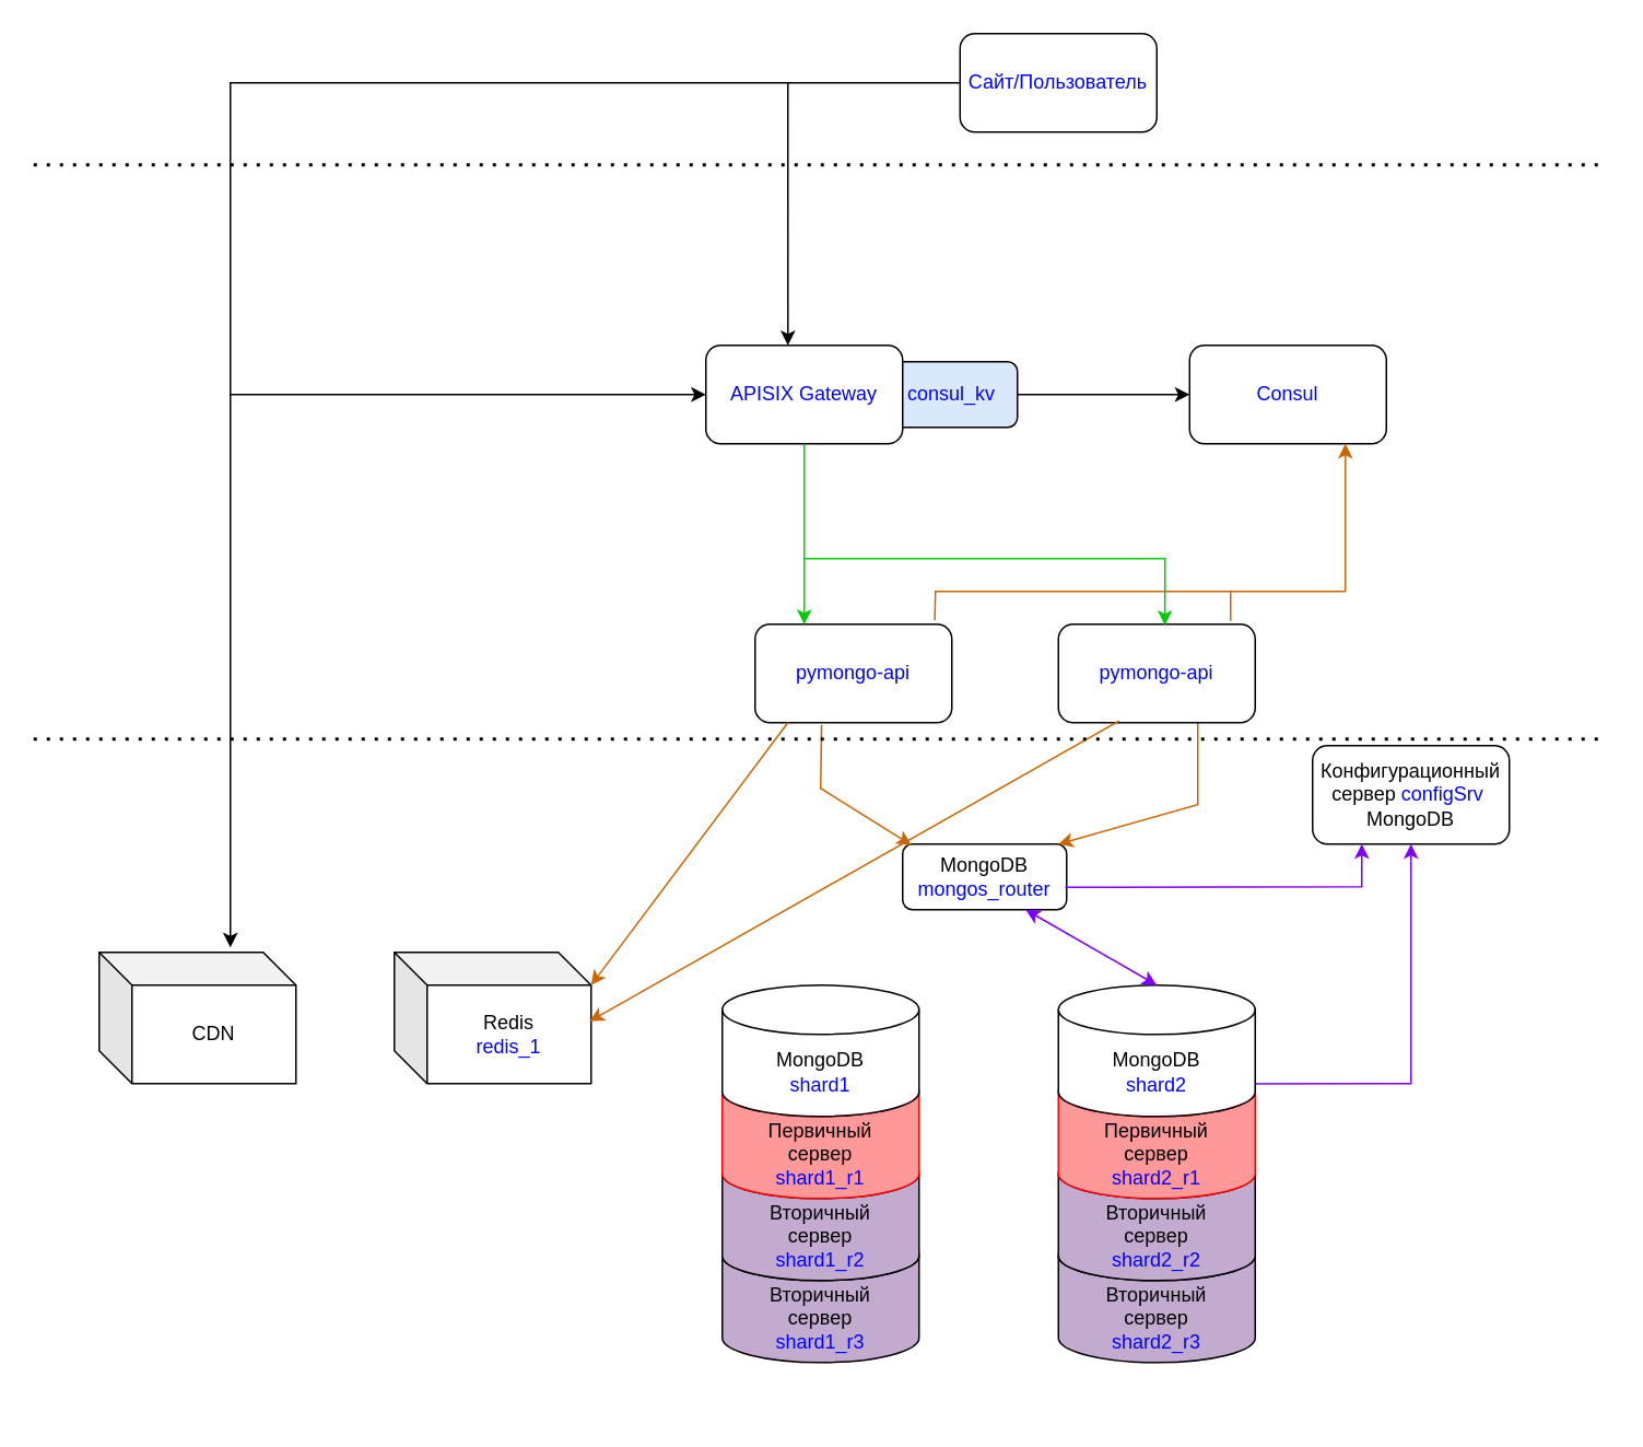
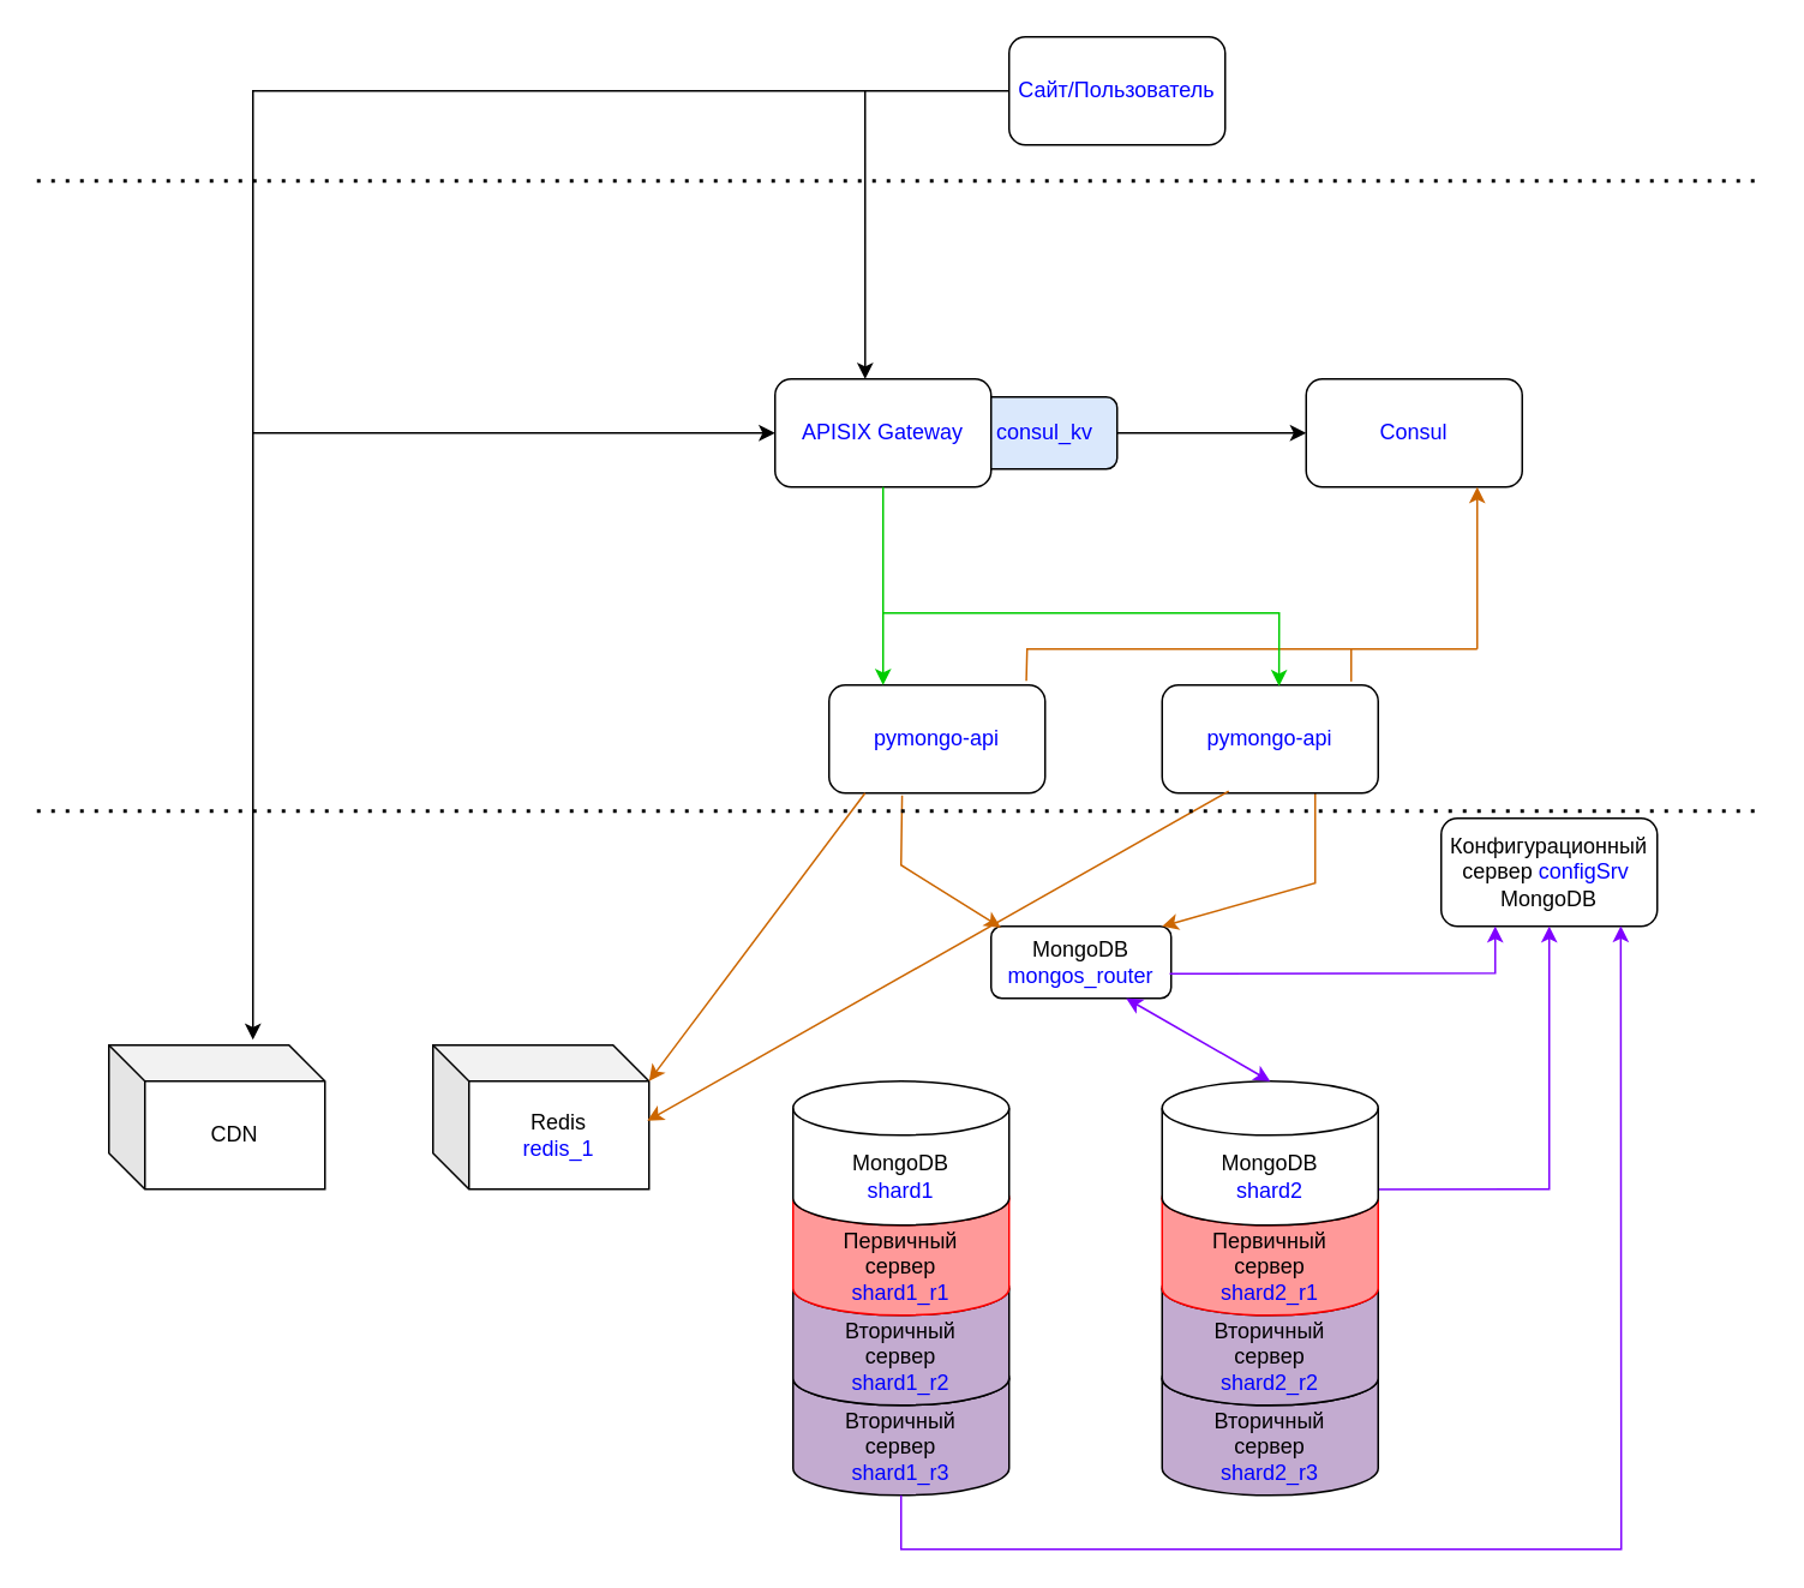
  <mxCell id="0" />
  <mxCell id="1" parent="0" />
  <mxCell id="2" value="&lt;font color=&quot;#0000ff&quot;&gt;consul_kv&lt;/font&gt;" style="rounded=1;whiteSpace=wrap;html=1;fillColor=#dae8fc;" vertex="1" parent="1"><mxGeometry x="540" y="220" width="80" height="40" as="geometry" /></mxCell>
  <mxCell id="3" value="Вторичный&lt;div&gt;сервер&lt;/div&gt;&lt;div&gt;&lt;span style=&quot;color: rgb(0, 0, 255);&quot;&gt;shard2_r3&lt;/span&gt;&lt;/div&gt;" style="shape=cylinder3;whiteSpace=wrap;html=1;boundedLbl=1;backgroundOutline=1;size=15;fillColor=#C3ABD0;" parent="1" vertex="1"><mxGeometry x="645" y="750" width="120" height="80" as="geometry" /></mxCell>
  <mxCell id="4" value="Вторичный&lt;div&gt;сервер&lt;/div&gt;&lt;div&gt;&lt;span style=&quot;color: rgb(0, 0, 255);&quot;&gt;shard2_r2&lt;/span&gt;&lt;/div&gt;" style="shape=cylinder3;whiteSpace=wrap;html=1;boundedLbl=1;backgroundOutline=1;size=15;fillColor=#C3ABD0;" parent="1" vertex="1"><mxGeometry x="645" y="700" width="120" height="80" as="geometry" /></mxCell>
  <mxCell id="5" value="Вторичный&lt;div&gt;сервер&lt;/div&gt;&lt;div&gt;&lt;font color=&quot;#0000ff&quot;&gt;shard1_r3&lt;/font&gt;&lt;/div&gt;" style="shape=cylinder3;whiteSpace=wrap;html=1;boundedLbl=1;backgroundOutline=1;size=15;fillColor=#C3ABD0;" parent="1" vertex="1"><mxGeometry x="440" y="750" width="120" height="80" as="geometry" /></mxCell>
  <mxCell id="6" value="Вторичный&lt;div&gt;сервер&lt;/div&gt;&lt;div&gt;&lt;font color=&quot;#0000ff&quot;&gt;shard1_r2&lt;/font&gt;&lt;/div&gt;" style="shape=cylinder3;whiteSpace=wrap;html=1;boundedLbl=1;backgroundOutline=1;size=15;fillColor=#C3ABD0;" parent="1" vertex="1"><mxGeometry x="440" y="700" width="120" height="80" as="geometry" /></mxCell>
  <mxCell id="7" value="Первичный&lt;div&gt;сервер&lt;/div&gt;&lt;div&gt;&lt;font color=&quot;#0000ff&quot;&gt;shard2_r1&lt;/font&gt;&lt;/div&gt;" style="shape=cylinder3;whiteSpace=wrap;html=1;boundedLbl=1;backgroundOutline=1;size=15;strokeColor=#FF0000;fillColor=#FF9999;" parent="1" vertex="1"><mxGeometry x="645" y="650" width="120" height="80" as="geometry" /></mxCell>
  <mxCell id="8" value="Первичный&lt;div&gt;сервер&lt;br&gt;&lt;font color=&quot;#0000ff&quot;&gt;shard1_r1&lt;/font&gt;&lt;/div&gt;" style="shape=cylinder3;whiteSpace=wrap;html=1;boundedLbl=1;backgroundOutline=1;size=15;strokeColor=#FF0000;fillColor=#FF9999;" parent="1" vertex="1"><mxGeometry x="440" y="650" width="120" height="80" as="geometry" /></mxCell>
  <mxCell id="9" value="MongoDB&lt;div&gt;&lt;font color=&quot;#0000ff&quot;&gt;shard1&lt;/font&gt;&lt;/div&gt;" style="shape=cylinder3;whiteSpace=wrap;html=1;boundedLbl=1;backgroundOutline=1;size=15;" parent="1" vertex="1"><mxGeometry x="440" y="600" width="120" height="80" as="geometry" /></mxCell>
  <mxCell id="10" value="&lt;div&gt;MongoDB&lt;/div&gt;&lt;div&gt;&lt;font color=&quot;#0000ff&quot;&gt;mongos_router&lt;/font&gt;&lt;/div&gt;" style="rounded=1;whiteSpace=wrap;html=1;" parent="1" vertex="1"><mxGeometry x="550" y="514" width="100" height="40" as="geometry" /></mxCell>
  <mxCell id="11" value="Конфигурационный сервер &lt;font color=&quot;#0000ff&quot;&gt;configSrv&lt;/font&gt;&amp;nbsp;&lt;div&gt;MongoDB&lt;/div&gt;" style="rounded=1;whiteSpace=wrap;html=1;" parent="1" vertex="1"><mxGeometry x="800" y="454" width="120" height="60" as="geometry" /></mxCell>
  <mxCell id="12" value="" style="endArrow=classic;html=1;rounded=0;exitX=0.75;exitY=1;exitDx=0;exitDy=0;entryX=1;entryY=0;entryDx=0;entryDy=0;strokeColor=#CC6600;" parent="1" edge="1"><mxGeometry width="50" height="50" relative="1" as="geometry"><mxPoint x="730" y="440" as="sourcePoint" /><mxPoint x="645" y="514" as="targetPoint" /><Array as="points"><mxPoint x="730" y="490" /></Array></mxGeometry></mxCell>
  <mxCell id="13" value="" style="endArrow=classic;html=1;rounded=0;entryX=0.5;entryY=1;entryDx=0;entryDy=0;exitX=1.043;exitY=0.753;exitDx=0;exitDy=0;exitPerimeter=0;strokeColor=#7F00FF;" parent="1" target="11" edge="1"><mxGeometry width="50" height="50" relative="1" as="geometry"><mxPoint x="727.58" y="660.24" as="sourcePoint" /><mxPoint x="660" y="580" as="targetPoint" /><Array as="points"><mxPoint x="860" y="660" /></Array></mxGeometry></mxCell>
  <mxCell id="14" value="MongoDB&lt;div&gt;&lt;span style=&quot;background-color: initial;&quot;&gt;&lt;font color=&quot;#0000ff&quot;&gt;shard2&lt;/font&gt;&lt;/span&gt;&lt;/div&gt;" style="shape=cylinder3;whiteSpace=wrap;html=1;boundedLbl=1;backgroundOutline=1;size=15;" parent="1" vertex="1"><mxGeometry x="645" y="600" width="120" height="80" as="geometry" /></mxCell>
  <mxCell id="15" value="&lt;font color=&quot;#0000ff&quot;&gt;pymongo-api&lt;/font&gt;" style="rounded=1;whiteSpace=wrap;html=1;" parent="1" vertex="1"><mxGeometry x="645" y="380" width="120" height="60" as="geometry" /></mxCell>
  <mxCell id="16" value="" style="endArrow=classic;startArrow=classic;html=1;rounded=0;exitX=0.5;exitY=0;exitDx=0;exitDy=0;exitPerimeter=0;entryX=0.75;entryY=1;entryDx=0;entryDy=0;strokeColor=#7F00FF;" parent="1" source="14" target="10" edge="1"><mxGeometry width="50" height="50" relative="1" as="geometry"><mxPoint x="460" y="520" as="sourcePoint" /><mxPoint x="510" y="470" as="targetPoint" /></mxGeometry></mxCell>
  <mxCell id="17" value="" style="endArrow=classic;html=1;rounded=0;entryX=0.25;entryY=1;entryDx=0;entryDy=0;exitX=0.992;exitY=0.659;exitDx=0;exitDy=0;exitPerimeter=0;strokeColor=#7F00FF;" parent="1" source="10" target="11" edge="1"><mxGeometry width="50" height="50" relative="1" as="geometry"><mxPoint x="460" y="520" as="sourcePoint" /><mxPoint x="780" y="470" as="targetPoint" /><Array as="points"><mxPoint x="830" y="540" /></Array></mxGeometry></mxCell>
  <mxCell id="18" value="Redis&lt;br&gt;&lt;font color=&quot;#0000ff&quot;&gt;redis_1&lt;/font&gt;" style="shape=cube;whiteSpace=wrap;html=1;boundedLbl=1;backgroundOutline=1;darkOpacity=0.05;darkOpacity2=0.1;" vertex="1" parent="1"><mxGeometry x="240" y="580" width="120" height="80" as="geometry" /></mxCell>
  <mxCell id="19" value="" style="endArrow=classic;html=1;rounded=0;exitX=0.308;exitY=0.983;exitDx=0;exitDy=0;exitPerimeter=0;entryX=0.992;entryY=0.525;entryDx=0;entryDy=0;entryPerimeter=0;strokeColor=#CC6600;" edge="1" parent="1" source="15" target="18"><mxGeometry width="50" height="50" relative="1" as="geometry"><mxPoint x="340" y="650" as="sourcePoint" /><mxPoint x="390" y="600" as="targetPoint" /></mxGeometry></mxCell>
+ <mxCell id="20" value="" style="endArrow=classic;html=1;rounded=0;exitX=0.5;exitY=1;exitDx=0;exitDy=0;exitPerimeter=0;entryX=0.831;entryY=0.997;entryDx=0;entryDy=0;entryPerimeter=0;strokeColor=#7F00FF;" edge="1" parent="1" source="5" target="11"><mxGeometry width="50" height="50" relative="1" as="geometry"><mxPoint x="670" y="670" as="sourcePoint" /><mxPoint x="899" y="511" as="targetPoint" /><Array as="points"><mxPoint x="500" y="860" /><mxPoint x="900" y="860" /></Array></mxGeometry></mxCell>
  <mxCell id="21" value="&lt;font color=&quot;#0000ff&quot;&gt;pymongo-api&lt;/font&gt;" style="rounded=1;whiteSpace=wrap;html=1;" vertex="1" parent="1"><mxGeometry x="460" y="380" width="120" height="60" as="geometry" /></mxCell>
  <mxCell id="22" value="" style="endArrow=classic;html=1;rounded=0;exitX=0.338;exitY=1.022;exitDx=0;exitDy=0;entryX=0.054;entryY=0.017;entryDx=0;entryDy=0;exitPerimeter=0;entryPerimeter=0;strokeColor=#CC6600;" edge="1" parent="1" source="21" target="10"><mxGeometry width="50" height="50" relative="1" as="geometry"><mxPoint x="745" y="450" as="sourcePoint" /><mxPoint x="660" y="524" as="targetPoint" /><Array as="points"><mxPoint x="500" y="480" /></Array></mxGeometry></mxCell>
  <mxCell id="23" value="" style="endArrow=classic;html=1;rounded=0;entryX=0;entryY=0;entryDx=120.0;entryDy=20;entryPerimeter=0;strokeColor=#CC6600;" edge="1" parent="1" target="18"><mxGeometry width="50" height="50" relative="1" as="geometry"><mxPoint x="480" y="440" as="sourcePoint" /><mxPoint x="369" y="632" as="targetPoint" /></mxGeometry></mxCell>
  <mxCell id="24" value="&lt;font color=&quot;#0000ff&quot;&gt;APISIX Gateway&lt;/font&gt;" style="rounded=1;whiteSpace=wrap;html=1;" vertex="1" parent="1"><mxGeometry x="430" y="210" width="120" height="60" as="geometry" /></mxCell>
  <mxCell id="25" value="&lt;font color=&quot;#0000ff&quot;&gt;Consul&lt;/font&gt;" style="rounded=1;whiteSpace=wrap;html=1;" vertex="1" parent="1"><mxGeometry x="725" y="210" width="120" height="60" as="geometry" /></mxCell>
  <mxCell id="26" value="" style="endArrow=classic;html=1;rounded=0;exitX=1;exitY=0.5;exitDx=0;exitDy=0;entryX=0;entryY=0.5;entryDx=0;entryDy=0;" edge="1" parent="1" source="2" target="25"><mxGeometry width="50" height="50" relative="1" as="geometry"><mxPoint x="560" y="600" as="sourcePoint" /><mxPoint x="610" y="550" as="targetPoint" /></mxGeometry></mxCell>
  <mxCell id="27" value="" style="endArrow=classic;html=1;rounded=0;entryX=0.75;entryY=1;entryDx=0;entryDy=0;strokeColor=#CC6600;" edge="1" parent="1"><mxGeometry width="50" height="50" relative="1" as="geometry"><mxPoint x="820" y="360" as="sourcePoint" /><mxPoint x="820" y="270" as="targetPoint" /></mxGeometry></mxCell>
  <mxCell id="28" value="" style="endArrow=none;html=1;rounded=0;entryX=0.913;entryY=-0.038;entryDx=0;entryDy=0;entryPerimeter=0;strokeColor=#CC6600;" edge="1" parent="1" target="21"><mxGeometry width="50" height="50" relative="1" as="geometry"><mxPoint x="820" y="360" as="sourcePoint" /><mxPoint x="610" y="400" as="targetPoint" /><Array as="points"><mxPoint x="740" y="360" /><mxPoint x="570" y="360" /></Array></mxGeometry></mxCell>
  <mxCell id="29" value="" style="endArrow=none;html=1;rounded=0;strokeColor=#CC6600;" edge="1" parent="1"><mxGeometry width="50" height="50" relative="1" as="geometry"><mxPoint x="750" y="360" as="sourcePoint" /><mxPoint x="750" y="378" as="targetPoint" /></mxGeometry></mxCell>
  <mxCell id="30" value="" style="endArrow=classic;html=1;rounded=0;entryX=0.25;entryY=0;entryDx=0;entryDy=0;strokeColor=#00CC00;" edge="1" parent="1" target="21"><mxGeometry width="50" height="50" relative="1" as="geometry"><mxPoint x="490" y="270" as="sourcePoint" /><mxPoint x="590" y="390" as="targetPoint" /></mxGeometry></mxCell>
  <mxCell id="31" value="" style="endArrow=classic;html=1;rounded=0;strokeColor=#00CC00;entryX=0.541;entryY=0.01;entryDx=0;entryDy=0;entryPerimeter=0;" edge="1" parent="1" target="15"><mxGeometry width="50" height="50" relative="1" as="geometry"><mxPoint x="490" y="340" as="sourcePoint" /><mxPoint x="720" y="340" as="targetPoint" /><Array as="points"><mxPoint x="710" y="340" /></Array></mxGeometry></mxCell>
- <mxCell id="32" value="&lt;font color=&quot;#0000ff&quot;&gt;Сайт/Пользователь&lt;/font&gt;" style="rounded=1;whiteSpace=wrap;html=1;" vertex="1" parent="1"><mxGeometry x="585" y="20" width="120" height="60" as="geometry" /></mxCell>
+ <mxCell id="32" value="&lt;font color=&quot;#0000ff&quot;&gt;Сайт/Пользователь&lt;/font&gt;" style="rounded=1;whiteSpace=wrap;html=1;" vertex="1" parent="1"><mxGeometry x="560" y="20" width="120" height="60" as="geometry" /></mxCell>
  <mxCell id="33" value="" style="endArrow=classic;html=1;rounded=0;exitX=0;exitY=0.5;exitDx=0;exitDy=0;entryX=0.417;entryY=0;entryDx=0;entryDy=0;entryPerimeter=0;" edge="1" parent="1" source="32" target="24"><mxGeometry width="50" height="50" relative="1" as="geometry"><mxPoint x="520" y="180" as="sourcePoint" /><mxPoint x="480" y="200" as="targetPoint" /><Array as="points"><mxPoint x="480" y="50" /></Array></mxGeometry></mxCell>
  <mxCell id="34" value="CDN" style="shape=cube;whiteSpace=wrap;html=1;boundedLbl=1;backgroundOutline=1;darkOpacity=0.05;darkOpacity2=0.1;" vertex="1" parent="1"><mxGeometry x="60" y="580" width="120" height="80" as="geometry" /></mxCell>
  <mxCell id="35" value="" style="endArrow=classic;startArrow=classic;html=1;rounded=0;entryX=0;entryY=0.5;entryDx=0;entryDy=0;" edge="1" parent="1" target="24"><mxGeometry width="50" height="50" relative="1" as="geometry"><mxPoint y="577" as="sourcePoint" x="140" /><mxPoint x="450" y="340" as="targetPoint" /><Array as="points"><mxPoint y="240" x="140" /></Array></mxGeometry></mxCell>
  <mxCell id="36" value="" style="endArrow=none;dashed=1;html=1;dashPattern=1 3;strokeWidth=2;rounded=0;" edge="1" parent="1"><mxGeometry width="50" height="50" relative="1" as="geometry"><mxPoint x="20" as="sourcePoint" y="100" /><mxPoint x="980" as="targetPoint" y="100" /></mxGeometry></mxCell>
  <mxCell id="37" value="" style="endArrow=none;dashed=1;html=1;dashPattern=1 3;strokeWidth=2;rounded=0;" edge="1" parent="1"><mxGeometry width="50" height="50" relative="1" as="geometry"><mxPoint x="20" y="450" as="sourcePoint" /><mxPoint x="980" y="450" as="targetPoint" /></mxGeometry></mxCell>
  <mxCell id="38" value="" style="endArrow=none;html=1;rounded=0;" edge="1" parent="1"><mxGeometry width="50" height="50" relative="1" as="geometry"><mxPoint y="240" as="sourcePoint" x="140" /><mxPoint x="480" y="50" as="targetPoint" /><Array as="points"><mxPoint y="50" x="140" /></Array></mxGeometry></mxCell>
